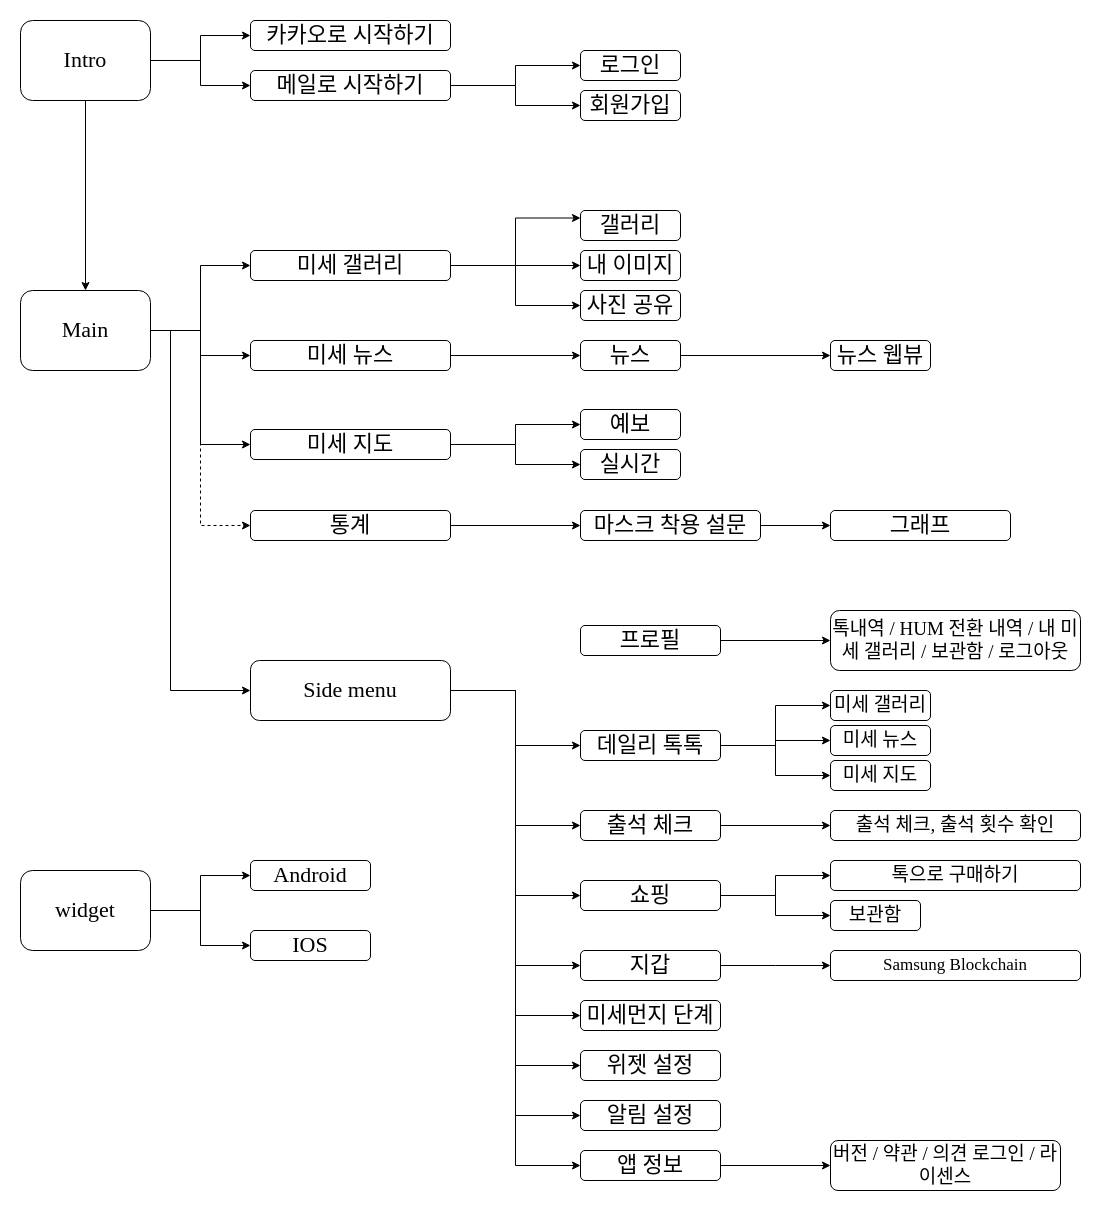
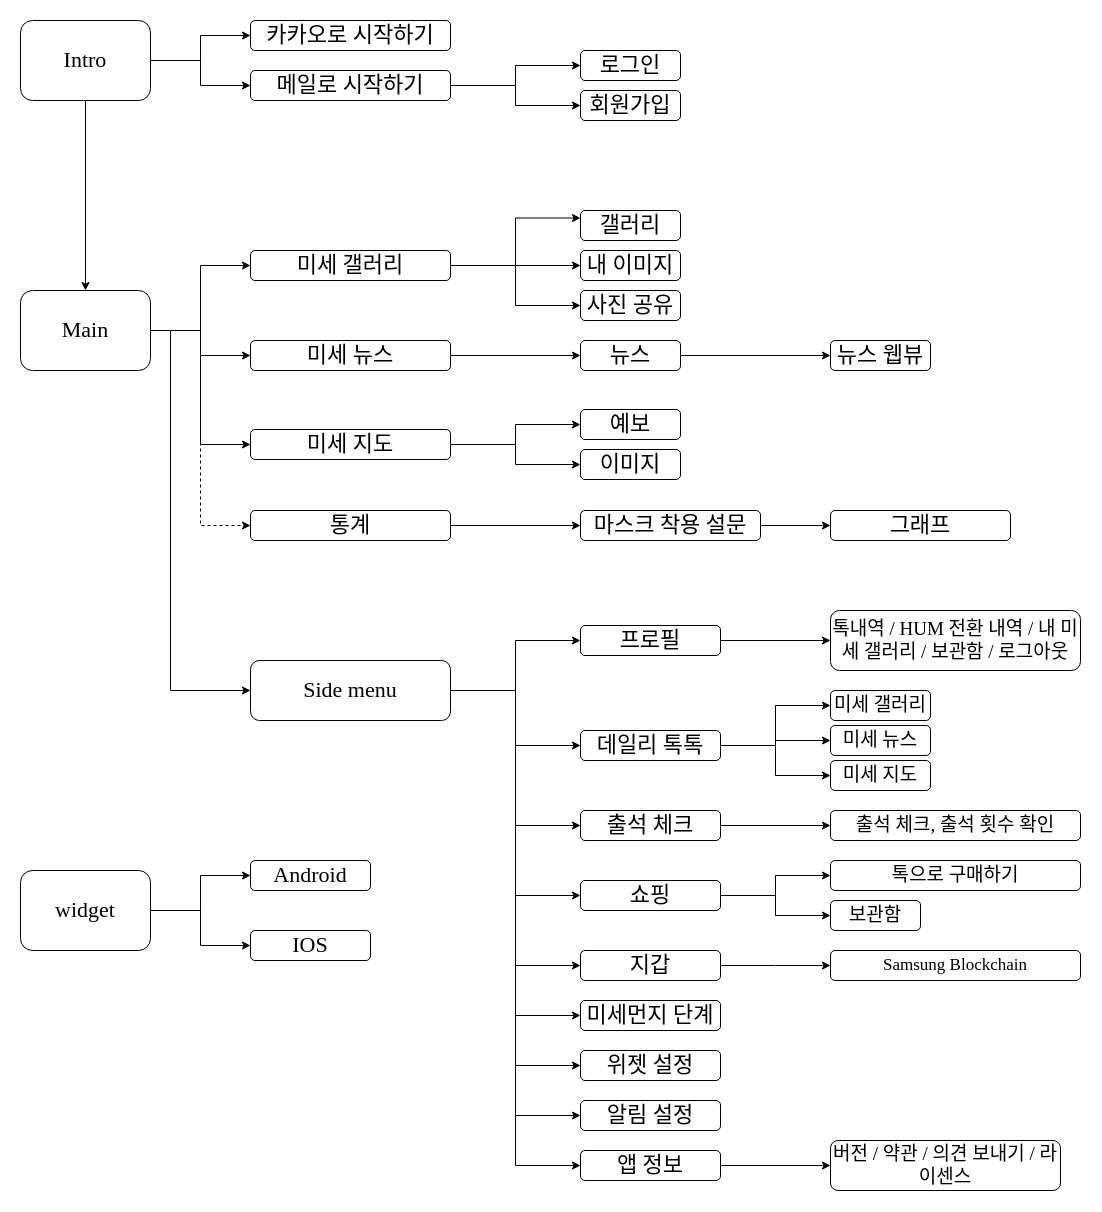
  <mxCell id="0" />
  <mxCell id="1" parent="0" />
  <mxCell id="2" style="edgeStyle=orthogonalEdgeStyle;rounded=0;orthogonalLoop=1;jettySize=auto;html=1;exitX=1;exitY=0.5;exitDx=0;exitDy=0;fontFamily=Verdana;fontSize=22;" edge="1" parent="1" source="5" target="6"><mxGeometry relative="1" as="geometry" /></mxCell>
  <mxCell id="3" style="edgeStyle=orthogonalEdgeStyle;rounded=0;orthogonalLoop=1;jettySize=auto;html=1;entryX=0;entryY=0.5;entryDx=0;entryDy=0;fontFamily=Verdana;fontSize=22;" edge="1" parent="1" source="5" target="9"><mxGeometry relative="1" as="geometry" /></mxCell>
  <mxCell id="4" style="edgeStyle=orthogonalEdgeStyle;rounded=0;orthogonalLoop=1;jettySize=auto;html=1;entryX=0.5;entryY=0;entryDx=0;entryDy=0;fontFamily=Verdana;fontSize=22;" edge="1" parent="1" source="5" target="17"><mxGeometry relative="1" as="geometry" /></mxCell>
  <mxCell id="5" value="Intro" style="rounded=1;whiteSpace=wrap;html=1;fontFamily=Verdana;fontSize=22;" vertex="1" parent="1"><mxGeometry x="20" y="20" width="130" height="80" as="geometry" /></mxCell>
  <mxCell id="6" value="카카오로 시작하기" style="rounded=1;whiteSpace=wrap;html=1;fontFamily=Verdana;fontSize=22;" vertex="1" parent="1"><mxGeometry x="250" y="20" width="200" height="30" as="geometry" /></mxCell>
  <mxCell id="7" style="edgeStyle=orthogonalEdgeStyle;rounded=0;orthogonalLoop=1;jettySize=auto;html=1;fontFamily=Verdana;fontSize=22;" edge="1" parent="1" source="9" target="10"><mxGeometry relative="1" as="geometry" /></mxCell>
  <mxCell id="8" style="edgeStyle=orthogonalEdgeStyle;rounded=0;orthogonalLoop=1;jettySize=auto;html=1;entryX=0;entryY=0.5;entryDx=0;entryDy=0;fontFamily=Verdana;fontSize=22;" edge="1" parent="1" source="9" target="11"><mxGeometry relative="1" as="geometry" /></mxCell>
  <mxCell id="9" value="메일로 시작하기" style="rounded=1;whiteSpace=wrap;html=1;fontFamily=Verdana;fontSize=22;" vertex="1" parent="1"><mxGeometry x="250" y="70" width="200" height="30" as="geometry" /></mxCell>
  <mxCell id="10" value="로그인" style="rounded=1;whiteSpace=wrap;html=1;fontFamily=Verdana;fontSize=22;" vertex="1" parent="1"><mxGeometry x="580" y="50" width="100" height="30" as="geometry" /></mxCell>
  <mxCell id="11" value="회원가입" style="rounded=1;whiteSpace=wrap;html=1;fontFamily=Verdana;fontSize=22;" vertex="1" parent="1"><mxGeometry x="580" y="90" width="100" height="30" as="geometry" /></mxCell>
  <mxCell id="12" style="edgeStyle=orthogonalEdgeStyle;rounded=0;orthogonalLoop=1;jettySize=auto;html=1;entryX=0;entryY=0.5;entryDx=0;entryDy=0;fontFamily=Verdana;fontSize=22;" edge="1" parent="1" source="17" target="21"><mxGeometry relative="1" as="geometry" /></mxCell>
  <mxCell id="13" style="edgeStyle=orthogonalEdgeStyle;rounded=0;orthogonalLoop=1;jettySize=auto;html=1;fontFamily=Verdana;fontSize=22;" edge="1" parent="1" source="17" target="23"><mxGeometry relative="1" as="geometry" /></mxCell>
  <mxCell id="14" style="edgeStyle=orthogonalEdgeStyle;rounded=0;orthogonalLoop=1;jettySize=auto;html=1;entryX=0;entryY=0.5;entryDx=0;entryDy=0;fontFamily=Verdana;fontSize=22;" edge="1" parent="1" source="17" target="38"><mxGeometry relative="1" as="geometry"><Array as="points"><mxPoint x="170" y="330" /><mxPoint x="170" y="690" /></Array></mxGeometry></mxCell>
  <mxCell id="15" style="edgeStyle=orthogonalEdgeStyle;rounded=0;orthogonalLoop=1;jettySize=auto;html=1;entryX=0;entryY=0.5;entryDx=0;entryDy=0;fontFamily=Verdana;fontSize=22;" edge="1" parent="1" source="17" target="26"><mxGeometry relative="1" as="geometry" /></mxCell>
  <mxCell id="16" style="edgeStyle=orthogonalEdgeStyle;rounded=0;orthogonalLoop=1;jettySize=auto;html=1;entryX=0;entryY=0.5;entryDx=0;entryDy=0;fontFamily=Verdana;fontSize=22;dashed=1;" edge="1" parent="1" source="17" target="28"><mxGeometry relative="1" as="geometry" /></mxCell>
  <mxCell id="17" value="Main" style="rounded=1;whiteSpace=wrap;html=1;fontFamily=Verdana;fontSize=22;" vertex="1" parent="1"><mxGeometry x="20" y="290" width="130" height="80" as="geometry" /></mxCell>
  <mxCell id="18" style="edgeStyle=orthogonalEdgeStyle;rounded=0;orthogonalLoop=1;jettySize=auto;html=1;entryX=0;entryY=0.25;entryDx=0;entryDy=0;fontFamily=Verdana;fontSize=22;" edge="1" parent="1" source="21" target="39"><mxGeometry relative="1" as="geometry" /></mxCell>
  <mxCell id="19" style="edgeStyle=orthogonalEdgeStyle;rounded=0;orthogonalLoop=1;jettySize=auto;html=1;fontFamily=Verdana;fontSize=22;" edge="1" parent="1" source="21" target="40"><mxGeometry relative="1" as="geometry" /></mxCell>
  <mxCell id="20" style="edgeStyle=orthogonalEdgeStyle;rounded=0;orthogonalLoop=1;jettySize=auto;html=1;entryX=0;entryY=0.5;entryDx=0;entryDy=0;fontFamily=Verdana;fontSize=22;" edge="1" parent="1" source="21" target="41"><mxGeometry relative="1" as="geometry" /></mxCell>
  <mxCell id="21" value="미세 갤러리" style="rounded=1;whiteSpace=wrap;html=1;fontFamily=Verdana;fontSize=22;" vertex="1" parent="1"><mxGeometry x="250" y="250" width="200" height="30" as="geometry" /></mxCell>
  <mxCell id="22" style="edgeStyle=orthogonalEdgeStyle;rounded=0;orthogonalLoop=1;jettySize=auto;html=1;fontFamily=Verdana;fontSize=22;" edge="1" parent="1" source="23" target="43"><mxGeometry relative="1" as="geometry" /></mxCell>
  <mxCell id="23" value="미세 뉴스" style="rounded=1;whiteSpace=wrap;html=1;fontFamily=Verdana;fontSize=22;" vertex="1" parent="1"><mxGeometry x="250" y="340" width="200" height="30" as="geometry" /></mxCell>
  <mxCell id="24" style="edgeStyle=orthogonalEdgeStyle;rounded=0;orthogonalLoop=1;jettySize=auto;html=1;fontFamily=Verdana;fontSize=22;" edge="1" parent="1" source="26" target="45"><mxGeometry relative="1" as="geometry" /></mxCell>
  <mxCell id="25" style="edgeStyle=orthogonalEdgeStyle;rounded=0;orthogonalLoop=1;jettySize=auto;html=1;entryX=0;entryY=0.5;entryDx=0;entryDy=0;fontFamily=Verdana;fontSize=22;" edge="1" parent="1" source="26" target="46"><mxGeometry relative="1" as="geometry" /></mxCell>
  <mxCell id="26" value="미세 지도" style="rounded=1;whiteSpace=wrap;html=1;fontFamily=Verdana;fontSize=22;" vertex="1" parent="1"><mxGeometry x="250" y="429" width="200" height="30" as="geometry" /></mxCell>
  <mxCell id="27" style="edgeStyle=orthogonalEdgeStyle;rounded=0;orthogonalLoop=1;jettySize=auto;html=1;fontFamily=Verdana;fontSize=22;" edge="1" parent="1" source="28" target="48"><mxGeometry relative="1" as="geometry" /></mxCell>
  <mxCell id="28" value="통계" style="rounded=1;whiteSpace=wrap;html=1;fontFamily=Verdana;fontSize=22;" vertex="1" parent="1"><mxGeometry x="250" y="510" width="200" height="30" as="geometry" /></mxCell>
+ <mxCell id="29" style="edgeStyle=orthogonalEdgeStyle;rounded=0;orthogonalLoop=1;jettySize=auto;html=1;entryX=0;entryY=0.5;entryDx=0;entryDy=0;fontFamily=Verdana;fontSize=19;" edge="1" parent="1" source="38" target="51"><mxGeometry relative="1" as="geometry" /></mxCell>
  <mxCell id="30" style="edgeStyle=orthogonalEdgeStyle;rounded=0;orthogonalLoop=1;jettySize=auto;html=1;entryX=0;entryY=0.5;entryDx=0;entryDy=0;fontFamily=Verdana;fontSize=19;" edge="1" parent="1" source="38" target="55"><mxGeometry relative="1" as="geometry" /></mxCell>
  <mxCell id="31" style="edgeStyle=orthogonalEdgeStyle;rounded=0;orthogonalLoop=1;jettySize=auto;html=1;entryX=0;entryY=0.5;entryDx=0;entryDy=0;fontFamily=Verdana;fontSize=19;" edge="1" parent="1" source="38" target="57"><mxGeometry relative="1" as="geometry" /></mxCell>
  <mxCell id="32" style="edgeStyle=orthogonalEdgeStyle;rounded=0;orthogonalLoop=1;jettySize=auto;html=1;entryX=0;entryY=0.5;entryDx=0;entryDy=0;fontFamily=Verdana;fontSize=19;" edge="1" parent="1" source="38" target="60"><mxGeometry relative="1" as="geometry" /></mxCell>
  <mxCell id="33" style="edgeStyle=orthogonalEdgeStyle;rounded=0;orthogonalLoop=1;jettySize=auto;html=1;entryX=0;entryY=0.5;entryDx=0;entryDy=0;fontFamily=Verdana;fontSize=19;" edge="1" parent="1" source="38" target="61"><mxGeometry relative="1" as="geometry" /></mxCell>
  <mxCell id="34" style="edgeStyle=orthogonalEdgeStyle;rounded=0;orthogonalLoop=1;jettySize=auto;html=1;entryX=0;entryY=0.5;entryDx=0;entryDy=0;fontFamily=Verdana;fontSize=19;" edge="1" parent="1" source="38" target="62"><mxGeometry relative="1" as="geometry" /></mxCell>
  <mxCell id="35" style="edgeStyle=orthogonalEdgeStyle;rounded=0;orthogonalLoop=1;jettySize=auto;html=1;entryX=0;entryY=0.5;entryDx=0;entryDy=0;fontFamily=Verdana;fontSize=19;" edge="1" parent="1" source="38" target="63"><mxGeometry relative="1" as="geometry" /></mxCell>
  <mxCell id="36" style="edgeStyle=orthogonalEdgeStyle;rounded=0;orthogonalLoop=1;jettySize=auto;html=1;entryX=0;entryY=0.5;entryDx=0;entryDy=0;fontFamily=Verdana;fontSize=19;" edge="1" parent="1" source="38" target="65"><mxGeometry relative="1" as="geometry" /></mxCell>
  <mxCell id="37" style="edgeStyle=orthogonalEdgeStyle;rounded=0;orthogonalLoop=1;jettySize=auto;html=1;entryX=0;entryY=0.5;entryDx=0;entryDy=0;fontFamily=Verdana;fontSize=19;" edge="1" parent="1" source="38" target="75"><mxGeometry relative="1" as="geometry" /></mxCell>
  <mxCell id="38" value="Side menu" style="rounded=1;whiteSpace=wrap;html=1;fontFamily=Verdana;fontSize=22;" vertex="1" parent="1"><mxGeometry x="250" y="660" width="200" height="60" as="geometry" /></mxCell>
  <mxCell id="39" value="갤러리" style="rounded=1;whiteSpace=wrap;html=1;fontFamily=Verdana;fontSize=22;" vertex="1" parent="1"><mxGeometry x="580" y="210" width="100" height="30" as="geometry" /></mxCell>
  <mxCell id="40" value="내 이미지" style="rounded=1;whiteSpace=wrap;html=1;fontFamily=Verdana;fontSize=22;" vertex="1" parent="1"><mxGeometry x="580" y="250" width="100" height="30" as="geometry" /></mxCell>
  <mxCell id="41" value="사진 공유" style="rounded=1;whiteSpace=wrap;html=1;fontFamily=Verdana;fontSize=22;" vertex="1" parent="1"><mxGeometry x="580" y="290" width="100" height="30" as="geometry" /></mxCell>
  <mxCell id="42" style="edgeStyle=orthogonalEdgeStyle;rounded=0;orthogonalLoop=1;jettySize=auto;html=1;entryX=0;entryY=0.5;entryDx=0;entryDy=0;fontFamily=Verdana;fontSize=22;" edge="1" parent="1" source="43" target="44"><mxGeometry relative="1" as="geometry" /></mxCell>
  <mxCell id="43" value="뉴스" style="rounded=1;whiteSpace=wrap;html=1;fontFamily=Verdana;fontSize=22;" vertex="1" parent="1"><mxGeometry x="580" y="340" width="100" height="30" as="geometry" /></mxCell>
  <mxCell id="44" value="뉴스 웹뷰" style="rounded=1;whiteSpace=wrap;html=1;fontFamily=Verdana;fontSize=22;" vertex="1" parent="1"><mxGeometry x="830" y="340" width="100" height="30" as="geometry" /></mxCell>
  <mxCell id="45" value="예보" style="rounded=1;whiteSpace=wrap;html=1;fontFamily=Verdana;fontSize=22;" vertex="1" parent="1"><mxGeometry x="580" y="409" width="100" height="30" as="geometry" /></mxCell>
- <mxCell id="46" value="실시간" style="rounded=1;whiteSpace=wrap;html=1;fontFamily=Verdana;fontSize=22;" vertex="1" parent="1"><mxGeometry x="580" y="449" width="100" height="30" as="geometry" /></mxCell>
+ <mxCell id="46" value="이미지" style="rounded=1;whiteSpace=wrap;html=1;fontFamily=Verdana;fontSize=22;" vertex="1" parent="1"><mxGeometry x="580" y="449" width="100" height="30" as="geometry" /></mxCell>
  <mxCell id="47" style="edgeStyle=orthogonalEdgeStyle;rounded=0;orthogonalLoop=1;jettySize=auto;html=1;fontFamily=Verdana;fontSize=22;" edge="1" parent="1" source="48" target="49"><mxGeometry relative="1" as="geometry" /></mxCell>
  <mxCell id="48" value="마스크 착용 설문" style="rounded=1;whiteSpace=wrap;html=1;fontFamily=Verdana;fontSize=22;" vertex="1" parent="1"><mxGeometry x="580" y="510" width="180" height="30" as="geometry" /></mxCell>
  <mxCell id="49" value="그래프" style="rounded=1;whiteSpace=wrap;html=1;fontFamily=Verdana;fontSize=22;" vertex="1" parent="1"><mxGeometry x="830" y="510" width="180" height="30" as="geometry" /></mxCell>
  <mxCell id="50" style="edgeStyle=orthogonalEdgeStyle;rounded=0;orthogonalLoop=1;jettySize=auto;html=1;entryX=0;entryY=0.5;entryDx=0;entryDy=0;fontFamily=Verdana;fontSize=19;" edge="1" parent="1" source="51" target="66"><mxGeometry relative="1" as="geometry" /></mxCell>
  <mxCell id="51" value="프로필" style="rounded=1;whiteSpace=wrap;html=1;fontFamily=Verdana;fontSize=22;" vertex="1" parent="1"><mxGeometry x="580" y="625" width="140" height="30" as="geometry" /></mxCell>
  <mxCell id="52" style="edgeStyle=orthogonalEdgeStyle;rounded=0;orthogonalLoop=1;jettySize=auto;html=1;entryX=0;entryY=0.5;entryDx=0;entryDy=0;fontFamily=Verdana;fontSize=19;" edge="1" parent="1" source="55" target="67"><mxGeometry relative="1" as="geometry" /></mxCell>
  <mxCell id="53" style="edgeStyle=orthogonalEdgeStyle;rounded=0;orthogonalLoop=1;jettySize=auto;html=1;entryX=0;entryY=0.5;entryDx=0;entryDy=0;fontFamily=Verdana;fontSize=19;" edge="1" parent="1" source="55" target="68"><mxGeometry relative="1" as="geometry" /></mxCell>
  <mxCell id="54" style="edgeStyle=orthogonalEdgeStyle;rounded=0;orthogonalLoop=1;jettySize=auto;html=1;fontFamily=Verdana;fontSize=19;" edge="1" parent="1" source="55" target="69"><mxGeometry relative="1" as="geometry" /></mxCell>
  <mxCell id="55" value="데일리 톡톡" style="rounded=1;whiteSpace=wrap;html=1;fontFamily=Verdana;fontSize=22;" vertex="1" parent="1"><mxGeometry x="580" y="730" width="140" height="30" as="geometry" /></mxCell>
  <mxCell id="56" style="edgeStyle=orthogonalEdgeStyle;rounded=0;orthogonalLoop=1;jettySize=auto;html=1;fontFamily=Verdana;fontSize=19;" edge="1" parent="1" source="57" target="70"><mxGeometry relative="1" as="geometry" /></mxCell>
  <mxCell id="57" value="출석 체크" style="rounded=1;whiteSpace=wrap;html=1;fontFamily=Verdana;fontSize=22;" vertex="1" parent="1"><mxGeometry x="580" y="810" width="140" height="30" as="geometry" /></mxCell>
  <mxCell id="58" style="edgeStyle=orthogonalEdgeStyle;rounded=0;orthogonalLoop=1;jettySize=auto;html=1;entryX=0;entryY=0.5;entryDx=0;entryDy=0;fontFamily=Verdana;fontSize=19;" edge="1" parent="1" source="60" target="71"><mxGeometry relative="1" as="geometry" /></mxCell>
  <mxCell id="59" style="edgeStyle=orthogonalEdgeStyle;rounded=0;orthogonalLoop=1;jettySize=auto;html=1;entryX=0;entryY=0.5;entryDx=0;entryDy=0;fontFamily=Verdana;fontSize=19;" edge="1" parent="1" source="60" target="72"><mxGeometry relative="1" as="geometry" /></mxCell>
  <mxCell id="60" value="쇼핑" style="rounded=1;whiteSpace=wrap;html=1;fontFamily=Verdana;fontSize=22;" vertex="1" parent="1"><mxGeometry x="580" y="880" width="140" height="30" as="geometry" /></mxCell>
  <mxCell id="61" value="미세먼지 단계" style="rounded=1;whiteSpace=wrap;html=1;fontFamily=Verdana;fontSize=22;" vertex="1" parent="1"><mxGeometry x="580" y="1000" width="140" height="30" as="geometry" /></mxCell>
  <mxCell id="62" value="위젯 설정" style="rounded=1;whiteSpace=wrap;html=1;fontFamily=Verdana;fontSize=22;" vertex="1" parent="1"><mxGeometry x="580" y="1050" width="140" height="30" as="geometry" /></mxCell>
  <mxCell id="63" value="알림 설정" style="rounded=1;whiteSpace=wrap;html=1;fontFamily=Verdana;fontSize=22;" vertex="1" parent="1"><mxGeometry x="580" y="1100" width="140" height="30" as="geometry" /></mxCell>
  <mxCell id="64" style="edgeStyle=orthogonalEdgeStyle;rounded=0;orthogonalLoop=1;jettySize=auto;html=1;entryX=0;entryY=0.5;entryDx=0;entryDy=0;fontFamily=Verdana;fontSize=19;" edge="1" parent="1" source="65" target="73"><mxGeometry relative="1" as="geometry" /></mxCell>
  <mxCell id="65" value="앱 정보" style="rounded=1;whiteSpace=wrap;html=1;fontFamily=Verdana;fontSize=22;" vertex="1" parent="1"><mxGeometry x="580" y="1150" width="140" height="30" as="geometry" /></mxCell>
  <mxCell id="66" value="톡내역 / HUM 전환 내역 / 내 미세 갤러리 / 보관함 / 로그아웃" style="rounded=1;whiteSpace=wrap;html=1;fontFamily=Verdana;fontSize=19;" vertex="1" parent="1"><mxGeometry x="830" y="610" width="250" height="60" as="geometry" /></mxCell>
  <mxCell id="67" value="미세 갤러리" style="rounded=1;whiteSpace=wrap;html=1;fontFamily=Verdana;fontSize=19;" vertex="1" parent="1"><mxGeometry x="830" y="690" width="100" height="30" as="geometry" /></mxCell>
  <mxCell id="68" value="미세 뉴스" style="rounded=1;whiteSpace=wrap;html=1;fontFamily=Verdana;fontSize=19;" vertex="1" parent="1"><mxGeometry x="830" y="725" width="100" height="30" as="geometry" /></mxCell>
  <mxCell id="69" value="미세 지도" style="rounded=1;whiteSpace=wrap;html=1;fontFamily=Verdana;fontSize=19;" vertex="1" parent="1"><mxGeometry x="830" y="760" width="100" height="30" as="geometry" /></mxCell>
  <mxCell id="70" value="출석 체크, 출석 횟수 확인" style="rounded=1;whiteSpace=wrap;html=1;fontFamily=Verdana;fontSize=19;" vertex="1" parent="1"><mxGeometry x="830" y="810" width="250" height="30" as="geometry" /></mxCell>
  <mxCell id="71" value="톡으로 구매하기" style="rounded=1;whiteSpace=wrap;html=1;fontFamily=Verdana;fontSize=19;" vertex="1" parent="1"><mxGeometry x="830" y="860" width="250" height="30" as="geometry" /></mxCell>
  <mxCell id="72" value="보관함" style="rounded=1;whiteSpace=wrap;html=1;fontFamily=Verdana;fontSize=19;" vertex="1" parent="1"><mxGeometry x="830" y="900" width="90" height="30" as="geometry" /></mxCell>
- <mxCell id="73" value="버전 / 약관 / 의견 로그인 / 라이센스" style="rounded=1;whiteSpace=wrap;html=1;fontFamily=Verdana;fontSize=19;" vertex="1" parent="1"><mxGeometry x="830" y="1140" width="230" height="50" as="geometry" /></mxCell>
+ <mxCell id="73" value="버전 / 약관 / 의견 보내기 / 라이센스" style="rounded=1;whiteSpace=wrap;html=1;fontFamily=Verdana;fontSize=19;" vertex="1" parent="1"><mxGeometry x="830" y="1140" width="230" height="50" as="geometry" /></mxCell>
  <mxCell id="74" style="edgeStyle=orthogonalEdgeStyle;rounded=0;orthogonalLoop=1;jettySize=auto;html=1;entryX=0;entryY=0.5;entryDx=0;entryDy=0;fontFamily=Verdana;fontSize=19;" edge="1" parent="1" source="75"><mxGeometry relative="1" as="geometry"><mxPoint x="830" y="965" as="targetPoint" /></mxGeometry></mxCell>
  <mxCell id="75" value="지갑" style="rounded=1;whiteSpace=wrap;html=1;fontFamily=Verdana;fontSize=22;" vertex="1" parent="1"><mxGeometry x="580" y="950" width="140" height="30" as="geometry" /></mxCell>
  <mxCell id="76" value="Samsung Blockchain" style="rounded=1;whiteSpace=wrap;html=1;fontFamily=Verdana;fontSize=17;" vertex="1" parent="1"><mxGeometry x="830" y="950" width="250" height="30" as="geometry" /></mxCell>
  <mxCell id="77" style="edgeStyle=orthogonalEdgeStyle;rounded=0;orthogonalLoop=1;jettySize=auto;html=1;entryX=0;entryY=0.5;entryDx=0;entryDy=0;fontFamily=Verdana;fontSize=17;" edge="1" parent="1" source="79" target="81"><mxGeometry relative="1" as="geometry" /></mxCell>
  <mxCell id="78" style="edgeStyle=orthogonalEdgeStyle;rounded=0;orthogonalLoop=1;jettySize=auto;html=1;entryX=0;entryY=0.5;entryDx=0;entryDy=0;fontFamily=Verdana;fontSize=17;" edge="1" parent="1" source="79" target="80"><mxGeometry relative="1" as="geometry" /></mxCell>
  <mxCell id="79" value="widget" style="rounded=1;whiteSpace=wrap;html=1;fontFamily=Verdana;fontSize=22;" vertex="1" parent="1"><mxGeometry x="20" y="870" width="130" height="80" as="geometry" /></mxCell>
  <mxCell id="80" value="IOS" style="rounded=1;whiteSpace=wrap;html=1;fontFamily=Verdana;fontSize=22;" vertex="1" parent="1"><mxGeometry x="250" y="930" width="120" height="30" as="geometry" /></mxCell>
  <mxCell id="81" value="Android" style="rounded=1;whiteSpace=wrap;html=1;fontFamily=Verdana;fontSize=22;" vertex="1" parent="1"><mxGeometry x="250" y="860" width="120" height="30" as="geometry" /></mxCell>
